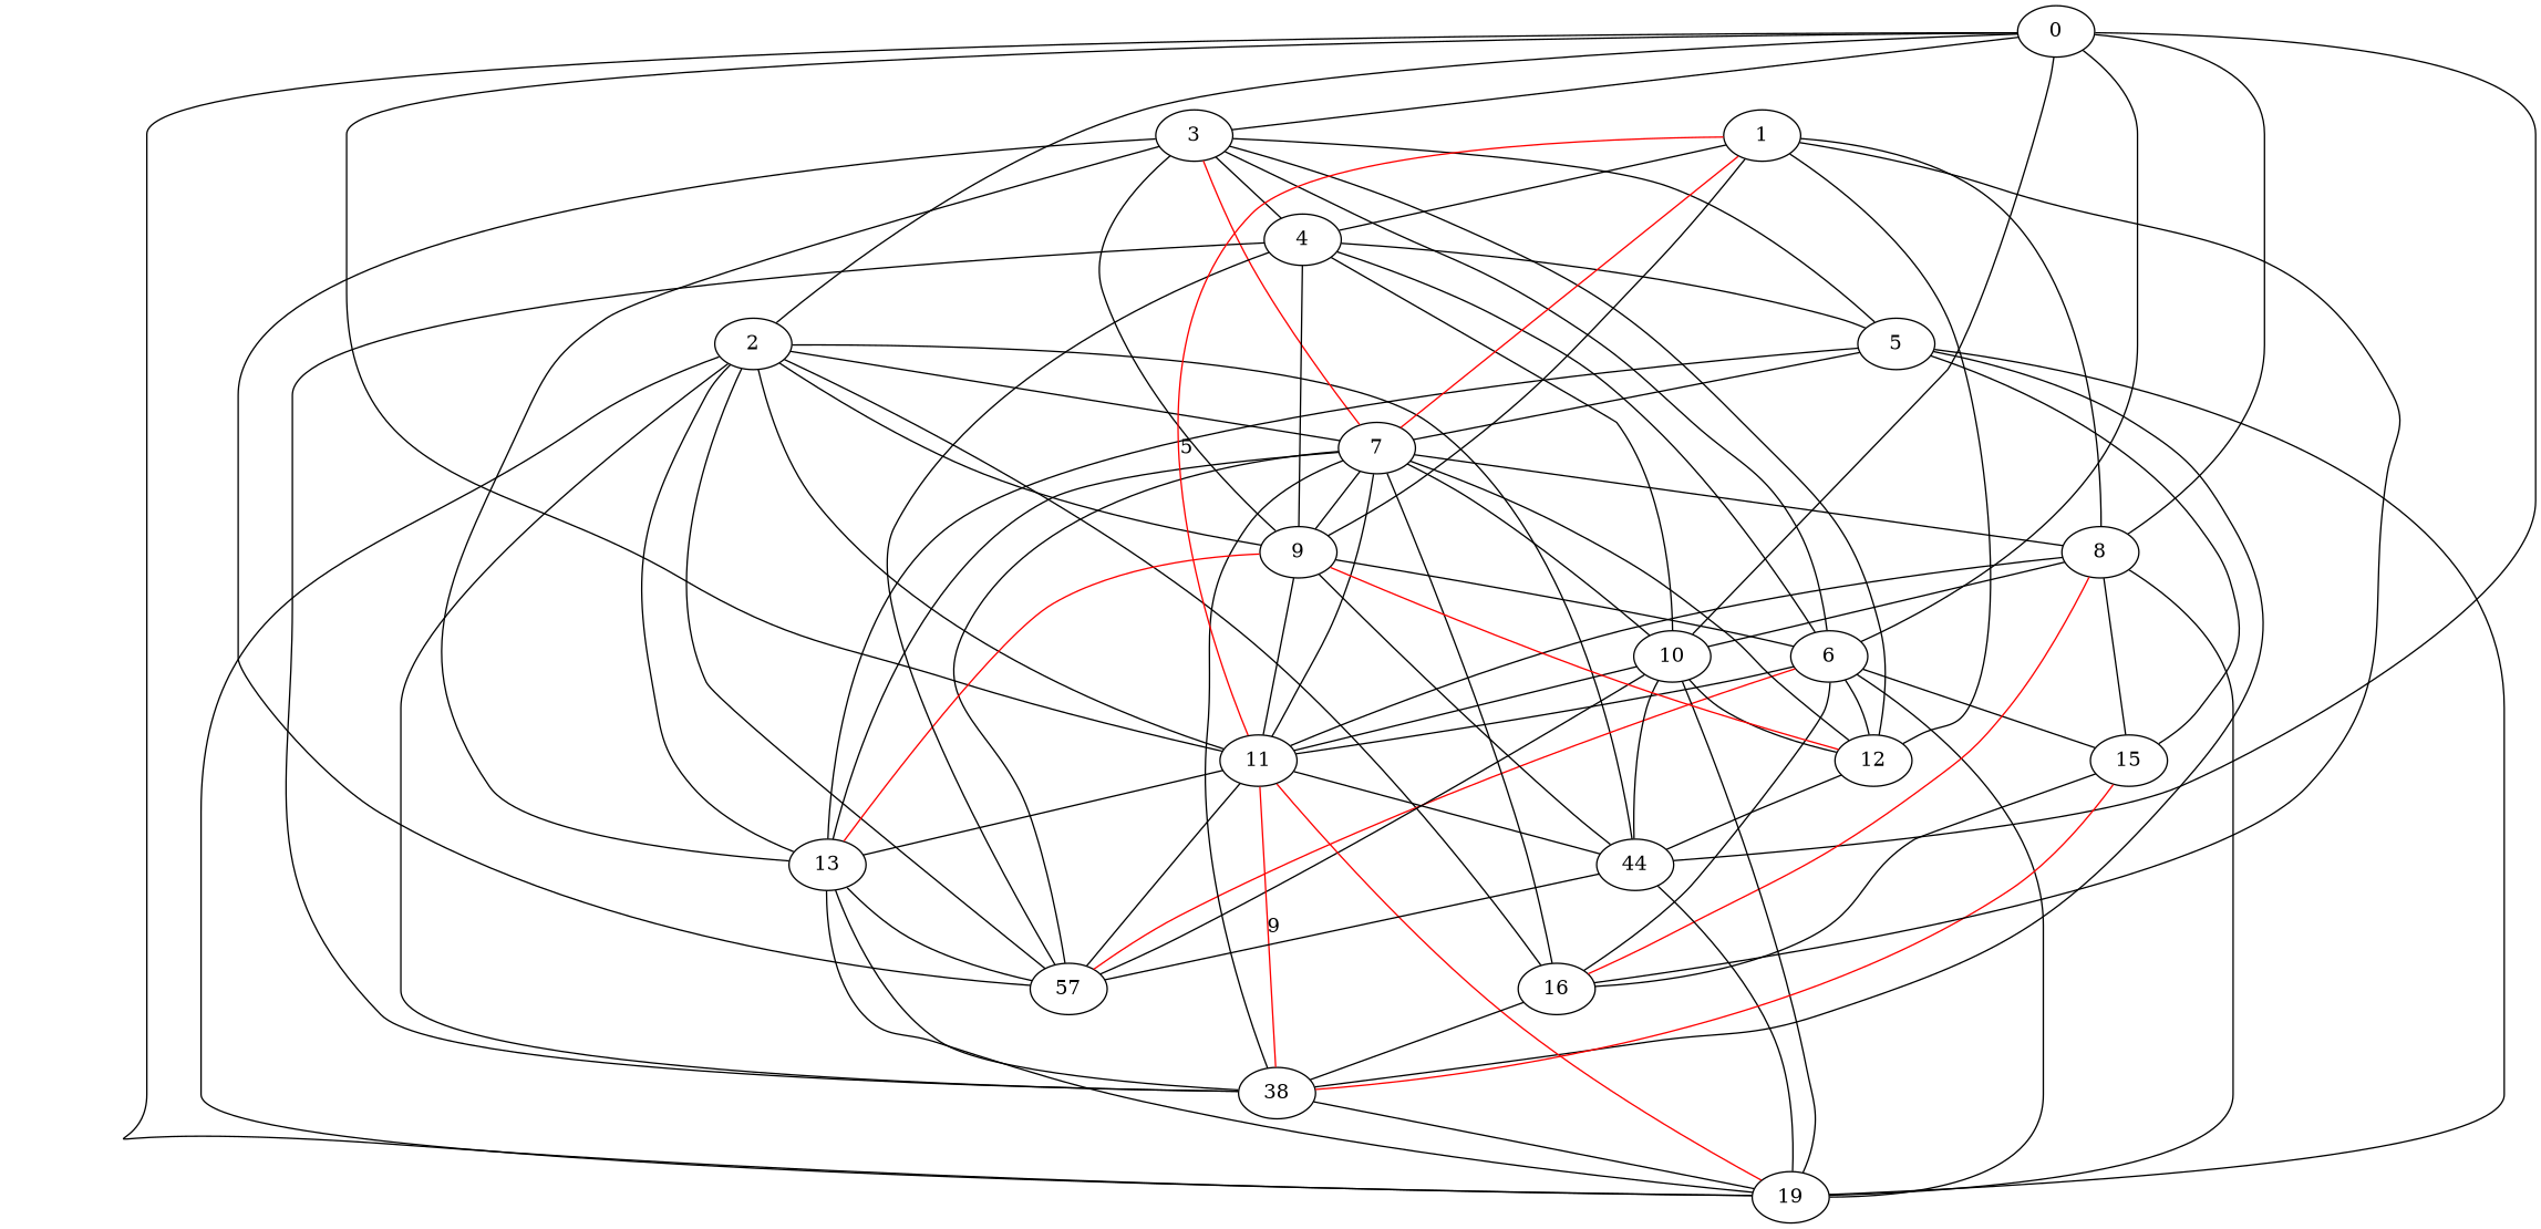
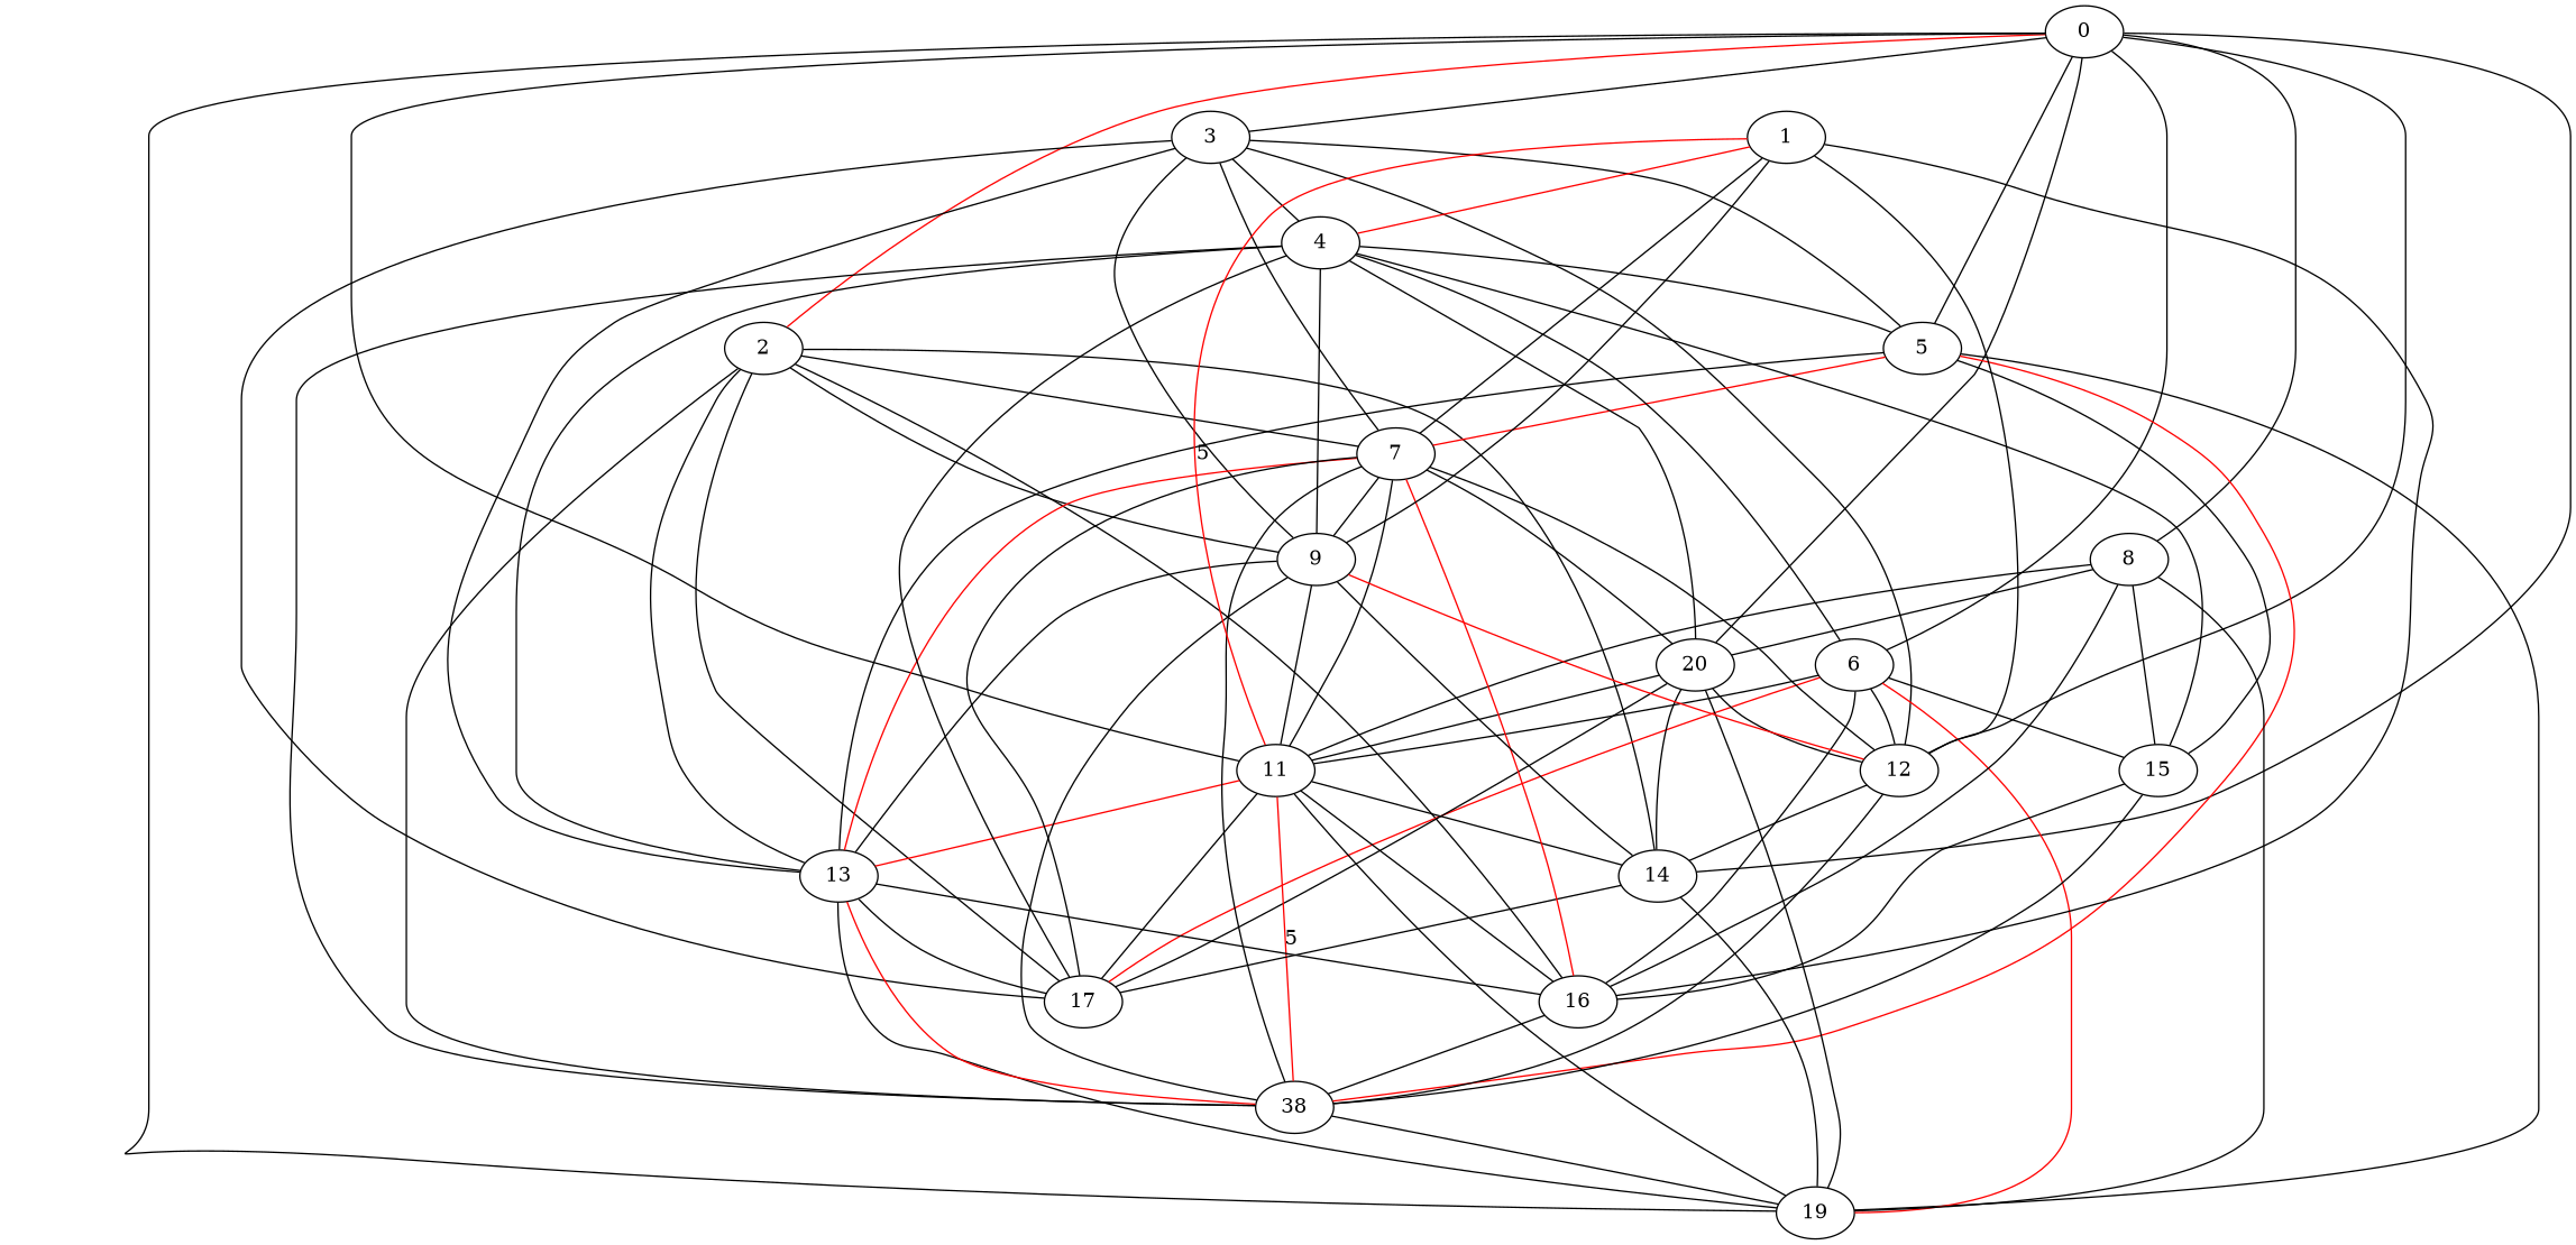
  graph {
    0
    2
    3
    5
    6
    8
-   10
+   10 [label=20]
    11
    12
-   14 [label=44]
+   14
    19
    7
    9
    16
    13
-   17 [label=57]
+   17
    n17 [label=38]
    4
    15
    1
-   0 -- 2
+   0 -- 2 [color=red]
    0 -- 3
+   0 -- 5
    0 -- 6
    0 -- 8
    0 -- 10
    0 -- 11
+   0 -- 12
    0 -- 14
    0 -- 19
-   2 -- 11
+   16 -- 11
    2 -- 14
-   2 -- 19
    2 -- 7
    2 -- 9
    2 -- 16
    2 -- 13
    2 -- 17
    2 -- n17
    3 -- 5
-   3 -- 6
    3 -- 12
-   3 -- 7 [color=red]
+   3 -- 7
    3 -- 9
    3 -- 13
    3 -- 17
    3 -- 4
    5 -- 19
-   5 -- 7
+   5 -- 7 [color=red]
    5 -- 13
-   5 -- n17
+   5 -- n17 [color=red]
    5 -- 15
    6 -- 11
    6 -- 12
-   6 -- 19
+   6 -- 19 [color=red]
    6 -- 16
    6 -- 17 [color=red]
    6 -- 15
    8 -- 10
    8 -- 11
    8 -- 19
-   8 -- 16 [color=red]
+   8 -- 16
    8 -- 15
    10 -- 11
    10 -- 12
    10 -- 14
    10 -- 19
    10 -- 17
    11 -- 14
-   11 -- 19 [color=red]
-   11 -- 13
+   11 -- 19
+   11 -- 13 [color=red]
    11 -- 17
-   11 -- n17 [color=red label=9]
+   11 -- n17 [color=red label=5]
    12 -- 14
+   12 -- n17
    14 -- 19
    14 -- 17
-   7 -- 8
    7 -- 10
    7 -- 11
    7 -- 12
    7 -- 9
-   7 -- 16
-   7 -- 13
+   7 -- 16 [color=red]
+   7 -- 13 [color=red]
    7 -- 17
    7 -- n17
    9 -- 11
    9 -- 12 [color=red]
    9 -- 14
-   9 -- 13 [color=red]
-   9 -- 6
+   9 -- 13
+   9 -- n17
    16 -- n17
    13 -- 19
+   13 -- 16
    13 -- 17
-   13 -- n17
+   13 -- n17 [color=red]
    n17 -- 19
    4 -- 5
    4 -- 6
    4 -- 10
    4 -- 9
+   4 -- 13
    4 -- 17
    4 -- n17
+   4 -- 15
    15 -- 16
-   15 -- n17 [color=red]
-   1 -- 8
+   15 -- n17
    1 -- 11 [color=red label=5]
    1 -- 12
-   1 -- 7 [color=red]
+   1 -- 7
    1 -- 9
    1 -- 16
-   1 -- 4
+   1 -- 4 [color=red]
  }
